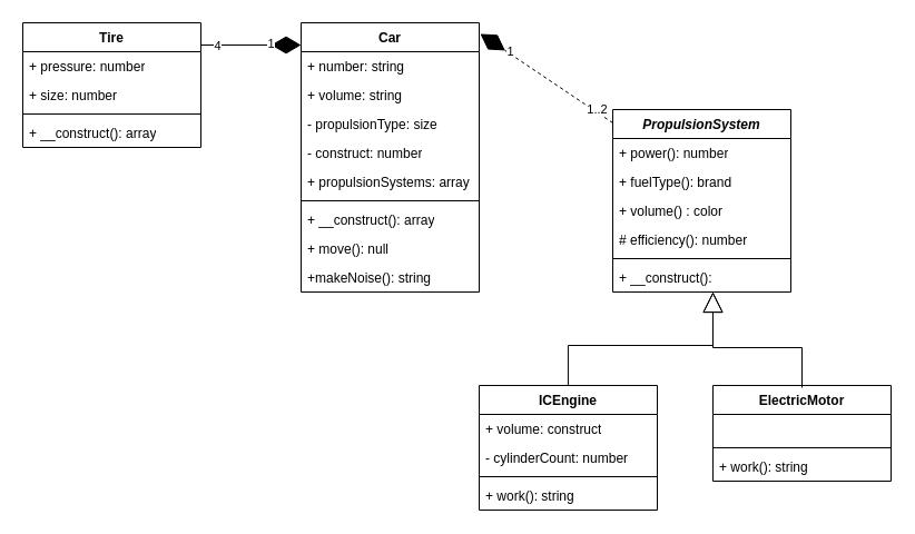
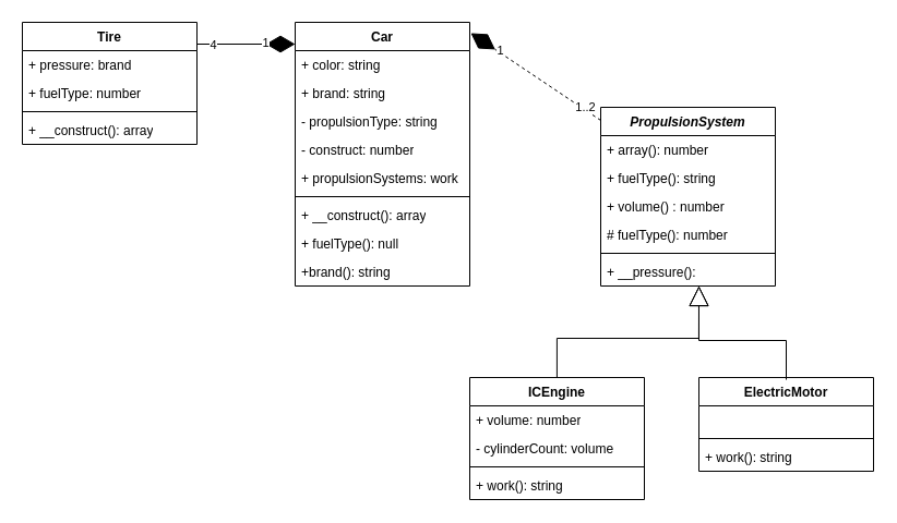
  <mxCell id="0" />
  <mxCell id="1" parent="0" />
  <mxCell id="2" value="Car" style="swimlane;fontStyle=1;align=center;verticalAlign=top;childLayout=stackLayout;horizontal=1;startSize=26;horizontalStack=0;resizeParent=1;resizeParentMax=0;resizeLast=0;collapsible=1;marginBottom=0;whiteSpace=wrap;html=1;" parent="1" vertex="1"><mxGeometry x="270" y="20" width="160" height="242" as="geometry" /></mxCell>
- <mxCell id="3" value="+ number: string" style="text;strokeColor=none;fillColor=none;align=left;verticalAlign=top;spacingLeft=4;spacingRight=4;overflow=hidden;rotatable=0;points=[[0,0.5],[1,0.5]];portConstraint=eastwest;whiteSpace=wrap;html=1;" parent="2" vertex="1"><mxGeometry y="26" width="160" height="26" as="geometry" /></mxCell>
- <mxCell id="4" value="+ volume: string" style="text;strokeColor=none;fillColor=none;align=left;verticalAlign=top;spacingLeft=4;spacingRight=4;overflow=hidden;rotatable=0;points=[[0,0.5],[1,0.5]];portConstraint=eastwest;whiteSpace=wrap;html=1;" parent="2" vertex="1"><mxGeometry y="52" width="160" height="26" as="geometry" /></mxCell>
- <mxCell id="5" value="- propulsionType: size" style="text;strokeColor=none;fillColor=none;align=left;verticalAlign=top;spacingLeft=4;spacingRight=4;overflow=hidden;rotatable=0;points=[[0,0.5],[1,0.5]];portConstraint=eastwest;whiteSpace=wrap;html=1;" parent="2" vertex="1"><mxGeometry y="78" width="160" height="26" as="geometry" /></mxCell>
+ <mxCell id="3" value="+ color: string" style="text;strokeColor=none;fillColor=none;align=left;verticalAlign=top;spacingLeft=4;spacingRight=4;overflow=hidden;rotatable=0;points=[[0,0.5],[1,0.5]];portConstraint=eastwest;whiteSpace=wrap;html=1;" parent="2" vertex="1"><mxGeometry y="26" width="160" height="26" as="geometry" /></mxCell>
+ <mxCell id="4" value="+ brand: string" style="text;strokeColor=none;fillColor=none;align=left;verticalAlign=top;spacingLeft=4;spacingRight=4;overflow=hidden;rotatable=0;points=[[0,0.5],[1,0.5]];portConstraint=eastwest;whiteSpace=wrap;html=1;" parent="2" vertex="1"><mxGeometry y="52" width="160" height="26" as="geometry" /></mxCell>
+ <mxCell id="5" value="- propulsionType: string" style="text;strokeColor=none;fillColor=none;align=left;verticalAlign=top;spacingLeft=4;spacingRight=4;overflow=hidden;rotatable=0;points=[[0,0.5],[1,0.5]];portConstraint=eastwest;whiteSpace=wrap;html=1;" parent="2" vertex="1"><mxGeometry y="78" width="160" height="26" as="geometry" /></mxCell>
  <mxCell id="6" value="- construct: number" style="text;strokeColor=none;fillColor=none;align=left;verticalAlign=top;spacingLeft=4;spacingRight=4;overflow=hidden;rotatable=0;points=[[0,0.5],[1,0.5]];portConstraint=eastwest;whiteSpace=wrap;html=1;" parent="2" vertex="1"><mxGeometry y="104" width="160" height="26" as="geometry" /></mxCell>
- <mxCell id="7" value="+ propulsionSystems: array" style="text;strokeColor=none;fillColor=none;align=left;verticalAlign=top;spacingLeft=4;spacingRight=4;overflow=hidden;rotatable=0;points=[[0,0.5],[1,0.5]];portConstraint=eastwest;whiteSpace=wrap;html=1;" vertex="1" parent="2"><mxGeometry y="130" width="160" height="26" as="geometry" /></mxCell>
+ <mxCell id="7" value="+ propulsionSystems: work" style="text;strokeColor=none;fillColor=none;align=left;verticalAlign=top;spacingLeft=4;spacingRight=4;overflow=hidden;rotatable=0;points=[[0,0.5],[1,0.5]];portConstraint=eastwest;whiteSpace=wrap;html=1;" vertex="1" parent="2"><mxGeometry y="130" width="160" height="26" as="geometry" /></mxCell>
  <mxCell id="8" value="" style="line;strokeWidth=1;fillColor=none;align=left;verticalAlign=middle;spacingTop=-1;spacingLeft=3;spacingRight=3;rotatable=0;labelPosition=right;points=[];portConstraint=eastwest;strokeColor=inherit;" parent="2" vertex="1"><mxGeometry y="156" width="160" height="8" as="geometry" /></mxCell>
  <mxCell id="9" value="+ __construct(): array" style="text;strokeColor=none;fillColor=none;align=left;verticalAlign=top;spacingLeft=4;spacingRight=4;overflow=hidden;rotatable=0;points=[[0,0.5],[1,0.5]];portConstraint=eastwest;whiteSpace=wrap;html=1;" parent="2" vertex="1"><mxGeometry y="164" width="160" height="26" as="geometry" /></mxCell>
- <mxCell id="10" value="+ move(): null" style="text;strokeColor=none;fillColor=none;align=left;verticalAlign=top;spacingLeft=4;spacingRight=4;overflow=hidden;rotatable=0;points=[[0,0.5],[1,0.5]];portConstraint=eastwest;whiteSpace=wrap;html=1;" parent="2" vertex="1"><mxGeometry y="190" width="160" height="26" as="geometry" /></mxCell>
- <mxCell id="11" value="+makeNoise(): string" style="text;strokeColor=none;fillColor=none;align=left;verticalAlign=top;spacingLeft=4;spacingRight=4;overflow=hidden;rotatable=0;points=[[0,0.5],[1,0.5]];portConstraint=eastwest;whiteSpace=wrap;html=1;" parent="2" vertex="1"><mxGeometry y="216" width="160" height="26" as="geometry" /></mxCell>
+ <mxCell id="10" value="+ fuelType(): null" style="text;strokeColor=none;fillColor=none;align=left;verticalAlign=top;spacingLeft=4;spacingRight=4;overflow=hidden;rotatable=0;points=[[0,0.5],[1,0.5]];portConstraint=eastwest;whiteSpace=wrap;html=1;" parent="2" vertex="1"><mxGeometry y="190" width="160" height="26" as="geometry" /></mxCell>
+ <mxCell id="11" value="+brand(): string" style="text;strokeColor=none;fillColor=none;align=left;verticalAlign=top;spacingLeft=4;spacingRight=4;overflow=hidden;rotatable=0;points=[[0,0.5],[1,0.5]];portConstraint=eastwest;whiteSpace=wrap;html=1;" parent="2" vertex="1"><mxGeometry y="216" width="160" height="26" as="geometry" /></mxCell>
  <mxCell id="12" value="ICEngine" style="swimlane;fontStyle=1;align=center;verticalAlign=top;childLayout=stackLayout;horizontal=1;startSize=26;horizontalStack=0;resizeParent=1;resizeParentMax=0;resizeLast=0;collapsible=1;marginBottom=0;whiteSpace=wrap;html=1;" parent="1" vertex="1"><mxGeometry x="430" y="346" width="160" height="112" as="geometry" /></mxCell>
- <mxCell id="13" value="+ volume: construct" style="text;strokeColor=none;fillColor=none;align=left;verticalAlign=top;spacingLeft=4;spacingRight=4;overflow=hidden;rotatable=0;points=[[0,0.5],[1,0.5]];portConstraint=eastwest;whiteSpace=wrap;html=1;" parent="12" vertex="1"><mxGeometry y="26" width="160" height="26" as="geometry" /></mxCell>
- <mxCell id="14" value="- cylinderCount: number" style="text;strokeColor=none;fillColor=none;align=left;verticalAlign=top;spacingLeft=4;spacingRight=4;overflow=hidden;rotatable=0;points=[[0,0.5],[1,0.5]];portConstraint=eastwest;whiteSpace=wrap;html=1;" parent="12" vertex="1"><mxGeometry y="52" width="160" height="26" as="geometry" /></mxCell>
+ <mxCell id="13" value="+ volume: number" style="text;strokeColor=none;fillColor=none;align=left;verticalAlign=top;spacingLeft=4;spacingRight=4;overflow=hidden;rotatable=0;points=[[0,0.5],[1,0.5]];portConstraint=eastwest;whiteSpace=wrap;html=1;" parent="12" vertex="1"><mxGeometry y="26" width="160" height="26" as="geometry" /></mxCell>
+ <mxCell id="14" value="- cylinderCount: volume" style="text;strokeColor=none;fillColor=none;align=left;verticalAlign=top;spacingLeft=4;spacingRight=4;overflow=hidden;rotatable=0;points=[[0,0.5],[1,0.5]];portConstraint=eastwest;whiteSpace=wrap;html=1;" parent="12" vertex="1"><mxGeometry y="52" width="160" height="26" as="geometry" /></mxCell>
  <mxCell id="15" value="" style="line;strokeWidth=1;fillColor=none;align=left;verticalAlign=middle;spacingTop=-1;spacingLeft=3;spacingRight=3;rotatable=0;labelPosition=right;points=[];portConstraint=eastwest;strokeColor=inherit;" parent="12" vertex="1"><mxGeometry y="78" width="160" height="8" as="geometry" /></mxCell>
  <mxCell id="16" value="+ work(): string" style="text;strokeColor=none;fillColor=none;align=left;verticalAlign=top;spacingLeft=4;spacingRight=4;overflow=hidden;rotatable=0;points=[[0,0.5],[1,0.5]];portConstraint=eastwest;whiteSpace=wrap;html=1;" parent="12" vertex="1"><mxGeometry y="86" width="160" height="26" as="geometry" /></mxCell>
  <mxCell id="17" value="ElectricMotor" style="swimlane;fontStyle=1;align=center;verticalAlign=top;childLayout=stackLayout;horizontal=1;startSize=26;horizontalStack=0;resizeParent=1;resizeParentMax=0;resizeLast=0;collapsible=1;marginBottom=0;whiteSpace=wrap;html=1;" parent="1" vertex="1"><mxGeometry x="640" y="346" width="160" height="86" as="geometry" /></mxCell>
  <mxCell id="18" value="&amp;nbsp;" style="text;strokeColor=none;fillColor=none;align=left;verticalAlign=top;spacingLeft=4;spacingRight=4;overflow=hidden;rotatable=0;points=[[0,0.5],[1,0.5]];portConstraint=eastwest;whiteSpace=wrap;html=1;" parent="17" vertex="1"><mxGeometry y="26" width="160" height="26" as="geometry" /></mxCell>
  <mxCell id="19" value="" style="line;strokeWidth=1;fillColor=none;align=left;verticalAlign=middle;spacingTop=-1;spacingLeft=3;spacingRight=3;rotatable=0;labelPosition=right;points=[];portConstraint=eastwest;strokeColor=inherit;" parent="17" vertex="1"><mxGeometry y="52" width="160" height="8" as="geometry" /></mxCell>
  <mxCell id="20" value="+ work(): string" style="text;strokeColor=none;fillColor=none;align=left;verticalAlign=top;spacingLeft=4;spacingRight=4;overflow=hidden;rotatable=0;points=[[0,0.5],[1,0.5]];portConstraint=eastwest;whiteSpace=wrap;html=1;" parent="17" vertex="1"><mxGeometry y="60" width="160" height="26" as="geometry" /></mxCell>
  <mxCell id="21" value="&lt;i&gt;PropulsionSystem&lt;/i&gt;" style="swimlane;fontStyle=1;align=center;verticalAlign=top;childLayout=stackLayout;horizontal=1;startSize=26;horizontalStack=0;resizeParent=1;resizeParentMax=0;resizeLast=0;collapsible=1;marginBottom=0;whiteSpace=wrap;html=1;" parent="1" vertex="1"><mxGeometry x="550" y="98" width="160" height="164" as="geometry" /></mxCell>
- <mxCell id="22" value="+ power(): number" style="text;strokeColor=none;fillColor=none;align=left;verticalAlign=top;spacingLeft=4;spacingRight=4;overflow=hidden;rotatable=0;points=[[0,0.5],[1,0.5]];portConstraint=eastwest;whiteSpace=wrap;html=1;" parent="21" vertex="1"><mxGeometry y="26" width="160" height="26" as="geometry" /></mxCell>
- <mxCell id="23" value="+ fuelType(): brand" style="text;strokeColor=none;fillColor=none;align=left;verticalAlign=top;spacingLeft=4;spacingRight=4;overflow=hidden;rotatable=0;points=[[0,0.5],[1,0.5]];portConstraint=eastwest;whiteSpace=wrap;html=1;" parent="21" vertex="1"><mxGeometry y="52" width="160" height="26" as="geometry" /></mxCell>
- <mxCell id="24" value="+ volume() : color" style="text;strokeColor=none;fillColor=none;align=left;verticalAlign=top;spacingLeft=4;spacingRight=4;overflow=hidden;rotatable=0;points=[[0,0.5],[1,0.5]];portConstraint=eastwest;whiteSpace=wrap;html=1;" vertex="1" parent="21"><mxGeometry y="78" width="160" height="26" as="geometry" /></mxCell>
- <mxCell id="25" value="# efficiency(): number" style="text;strokeColor=none;fillColor=none;align=left;verticalAlign=top;spacingLeft=4;spacingRight=4;overflow=hidden;rotatable=0;points=[[0,0.5],[1,0.5]];portConstraint=eastwest;whiteSpace=wrap;html=1;" parent="21" vertex="1"><mxGeometry y="104" width="160" height="26" as="geometry" /></mxCell>
+ <mxCell id="22" value="+ array(): number" style="text;strokeColor=none;fillColor=none;align=left;verticalAlign=top;spacingLeft=4;spacingRight=4;overflow=hidden;rotatable=0;points=[[0,0.5],[1,0.5]];portConstraint=eastwest;whiteSpace=wrap;html=1;" parent="21" vertex="1"><mxGeometry y="26" width="160" height="26" as="geometry" /></mxCell>
+ <mxCell id="23" value="+ fuelType(): string" style="text;strokeColor=none;fillColor=none;align=left;verticalAlign=top;spacingLeft=4;spacingRight=4;overflow=hidden;rotatable=0;points=[[0,0.5],[1,0.5]];portConstraint=eastwest;whiteSpace=wrap;html=1;" parent="21" vertex="1"><mxGeometry y="52" width="160" height="26" as="geometry" /></mxCell>
+ <mxCell id="24" value="+ volume() : number" style="text;strokeColor=none;fillColor=none;align=left;verticalAlign=top;spacingLeft=4;spacingRight=4;overflow=hidden;rotatable=0;points=[[0,0.5],[1,0.5]];portConstraint=eastwest;whiteSpace=wrap;html=1;" vertex="1" parent="21"><mxGeometry y="78" width="160" height="26" as="geometry" /></mxCell>
+ <mxCell id="25" value="# fuelType(): number" style="text;strokeColor=none;fillColor=none;align=left;verticalAlign=top;spacingLeft=4;spacingRight=4;overflow=hidden;rotatable=0;points=[[0,0.5],[1,0.5]];portConstraint=eastwest;whiteSpace=wrap;html=1;" parent="21" vertex="1"><mxGeometry y="104" width="160" height="26" as="geometry" /></mxCell>
  <mxCell id="26" value="" style="line;strokeWidth=1;fillColor=none;align=left;verticalAlign=middle;spacingTop=-1;spacingLeft=3;spacingRight=3;rotatable=0;labelPosition=right;points=[];portConstraint=eastwest;strokeColor=inherit;" parent="21" vertex="1"><mxGeometry y="130" width="160" height="8" as="geometry" /></mxCell>
- <mxCell id="27" value="+ __construct():" style="text;strokeColor=none;fillColor=none;align=left;verticalAlign=top;spacingLeft=4;spacingRight=4;overflow=hidden;rotatable=0;points=[[0,0.5],[1,0.5]];portConstraint=eastwest;whiteSpace=wrap;html=1;" parent="21" vertex="1"><mxGeometry y="138" width="160" height="26" as="geometry" /></mxCell>
+ <mxCell id="27" value="+ __pressure():" style="text;strokeColor=none;fillColor=none;align=left;verticalAlign=top;spacingLeft=4;spacingRight=4;overflow=hidden;rotatable=0;points=[[0,0.5],[1,0.5]];portConstraint=eastwest;whiteSpace=wrap;html=1;" parent="21" vertex="1"><mxGeometry y="138" width="160" height="26" as="geometry" /></mxCell>
  <mxCell id="28" value="Tire" style="swimlane;fontStyle=1;align=center;verticalAlign=top;childLayout=stackLayout;horizontal=1;startSize=26;horizontalStack=0;resizeParent=1;resizeParentMax=0;resizeLast=0;collapsible=1;marginBottom=0;whiteSpace=wrap;html=1;" parent="1" vertex="1"><mxGeometry x="20" y="20" width="160" height="112" as="geometry" /></mxCell>
- <mxCell id="29" value="+ pressure: number" style="text;strokeColor=none;fillColor=none;align=left;verticalAlign=top;spacingLeft=4;spacingRight=4;overflow=hidden;rotatable=0;points=[[0,0.5],[1,0.5]];portConstraint=eastwest;whiteSpace=wrap;html=1;" parent="28" vertex="1"><mxGeometry y="26" width="160" height="26" as="geometry" /></mxCell>
- <mxCell id="30" value="+ size: number" style="text;strokeColor=none;fillColor=none;align=left;verticalAlign=top;spacingLeft=4;spacingRight=4;overflow=hidden;rotatable=0;points=[[0,0.5],[1,0.5]];portConstraint=eastwest;whiteSpace=wrap;html=1;" parent="28" vertex="1"><mxGeometry y="52" width="160" height="26" as="geometry" /></mxCell>
+ <mxCell id="29" value="+ pressure: brand" style="text;strokeColor=none;fillColor=none;align=left;verticalAlign=top;spacingLeft=4;spacingRight=4;overflow=hidden;rotatable=0;points=[[0,0.5],[1,0.5]];portConstraint=eastwest;whiteSpace=wrap;html=1;" parent="28" vertex="1"><mxGeometry y="26" width="160" height="26" as="geometry" /></mxCell>
+ <mxCell id="30" value="+ fuelType: number" style="text;strokeColor=none;fillColor=none;align=left;verticalAlign=top;spacingLeft=4;spacingRight=4;overflow=hidden;rotatable=0;points=[[0,0.5],[1,0.5]];portConstraint=eastwest;whiteSpace=wrap;html=1;" parent="28" vertex="1"><mxGeometry y="52" width="160" height="26" as="geometry" /></mxCell>
  <mxCell id="31" value="" style="line;strokeWidth=1;fillColor=none;align=left;verticalAlign=middle;spacingTop=-1;spacingLeft=3;spacingRight=3;rotatable=0;labelPosition=right;points=[];portConstraint=eastwest;strokeColor=inherit;" parent="28" vertex="1"><mxGeometry y="78" width="160" height="8" as="geometry" /></mxCell>
  <mxCell id="32" value="+ __construct(): array" style="text;strokeColor=none;fillColor=none;align=left;verticalAlign=top;spacingLeft=4;spacingRight=4;overflow=hidden;rotatable=0;points=[[0,0.5],[1,0.5]];portConstraint=eastwest;whiteSpace=wrap;html=1;" parent="28" vertex="1"><mxGeometry y="86" width="160" height="26" as="geometry" /></mxCell>
  <mxCell id="33" value="" style="endArrow=block;endSize=16;endFill=0;html=1;rounded=0;entryX=0.563;entryY=1.308;entryDx=0;entryDy=0;entryPerimeter=0;exitX=0.5;exitY=0;exitDx=0;exitDy=0;" edge="1" parent="1"><mxGeometry width="160" relative="1" as="geometry"><mxPoint x="509.92" y="346" as="sourcePoint" /><mxPoint x="640" y="261.998" as="targetPoint" /><Array as="points"><mxPoint x="509.92" y="310" /><mxPoint x="639.92" y="310" /></Array></mxGeometry></mxCell>
  <mxCell id="34" value="" style="endArrow=block;endSize=16;endFill=0;html=1;rounded=0;exitX=0.5;exitY=0;exitDx=0;exitDy=0;" edge="1" parent="1"><mxGeometry width="160" relative="1" as="geometry"><mxPoint x="720" y="348" as="sourcePoint" /><mxPoint x="640" y="262" as="targetPoint" /><Array as="points"><mxPoint x="720" y="312" /><mxPoint x="640" y="312" /></Array></mxGeometry></mxCell>
  <mxCell id="35" value="" style="endArrow=diamondThin;endFill=1;endSize=24;html=1;rounded=0;entryX=1.006;entryY=0.041;entryDx=0;entryDy=0;entryPerimeter=0;exitX=0;exitY=0.073;exitDx=0;exitDy=0;exitPerimeter=0;dashed=1;" edge="1" parent="1" source="21" target="2"><mxGeometry width="160" relative="1" as="geometry"><mxPoint x="390" y="110" as="sourcePoint" /><mxPoint x="550" y="110" as="targetPoint" /></mxGeometry></mxCell>
  <mxCell id="36" value="1..2" style="edgeLabel;html=1;align=center;verticalAlign=middle;resizable=0;points=[];" vertex="1" connectable="0" parent="35"><mxGeometry x="-0.733" y="-2" relative="1" as="geometry"><mxPoint as="offset" /></mxGeometry></mxCell>
  <mxCell id="37" value="1" style="edgeLabel;html=1;align=center;verticalAlign=middle;resizable=0;points=[];" vertex="1" connectable="0" parent="35"><mxGeometry x="0.581" y="-2" relative="1" as="geometry"><mxPoint as="offset" /></mxGeometry></mxCell>
  <mxCell id="38" value="" style="endArrow=diamondThin;endFill=1;endSize=24;html=1;rounded=0;" edge="1" parent="1"><mxGeometry width="160" relative="1" as="geometry"><mxPoint x="180" y="40" as="sourcePoint" /><mxPoint x="270" y="40" as="targetPoint" /></mxGeometry></mxCell>
  <mxCell id="39" value="1" style="edgeLabel;html=1;align=center;verticalAlign=middle;resizable=0;points=[];" vertex="1" connectable="0" parent="38"><mxGeometry x="0.378" y="2" relative="1" as="geometry"><mxPoint as="offset" /></mxGeometry></mxCell>
  <mxCell id="40" value="4" style="edgeLabel;html=1;align=center;verticalAlign=middle;resizable=0;points=[];" vertex="1" connectable="0" parent="38"><mxGeometry x="-0.689" relative="1" as="geometry"><mxPoint as="offset" /></mxGeometry></mxCell>
